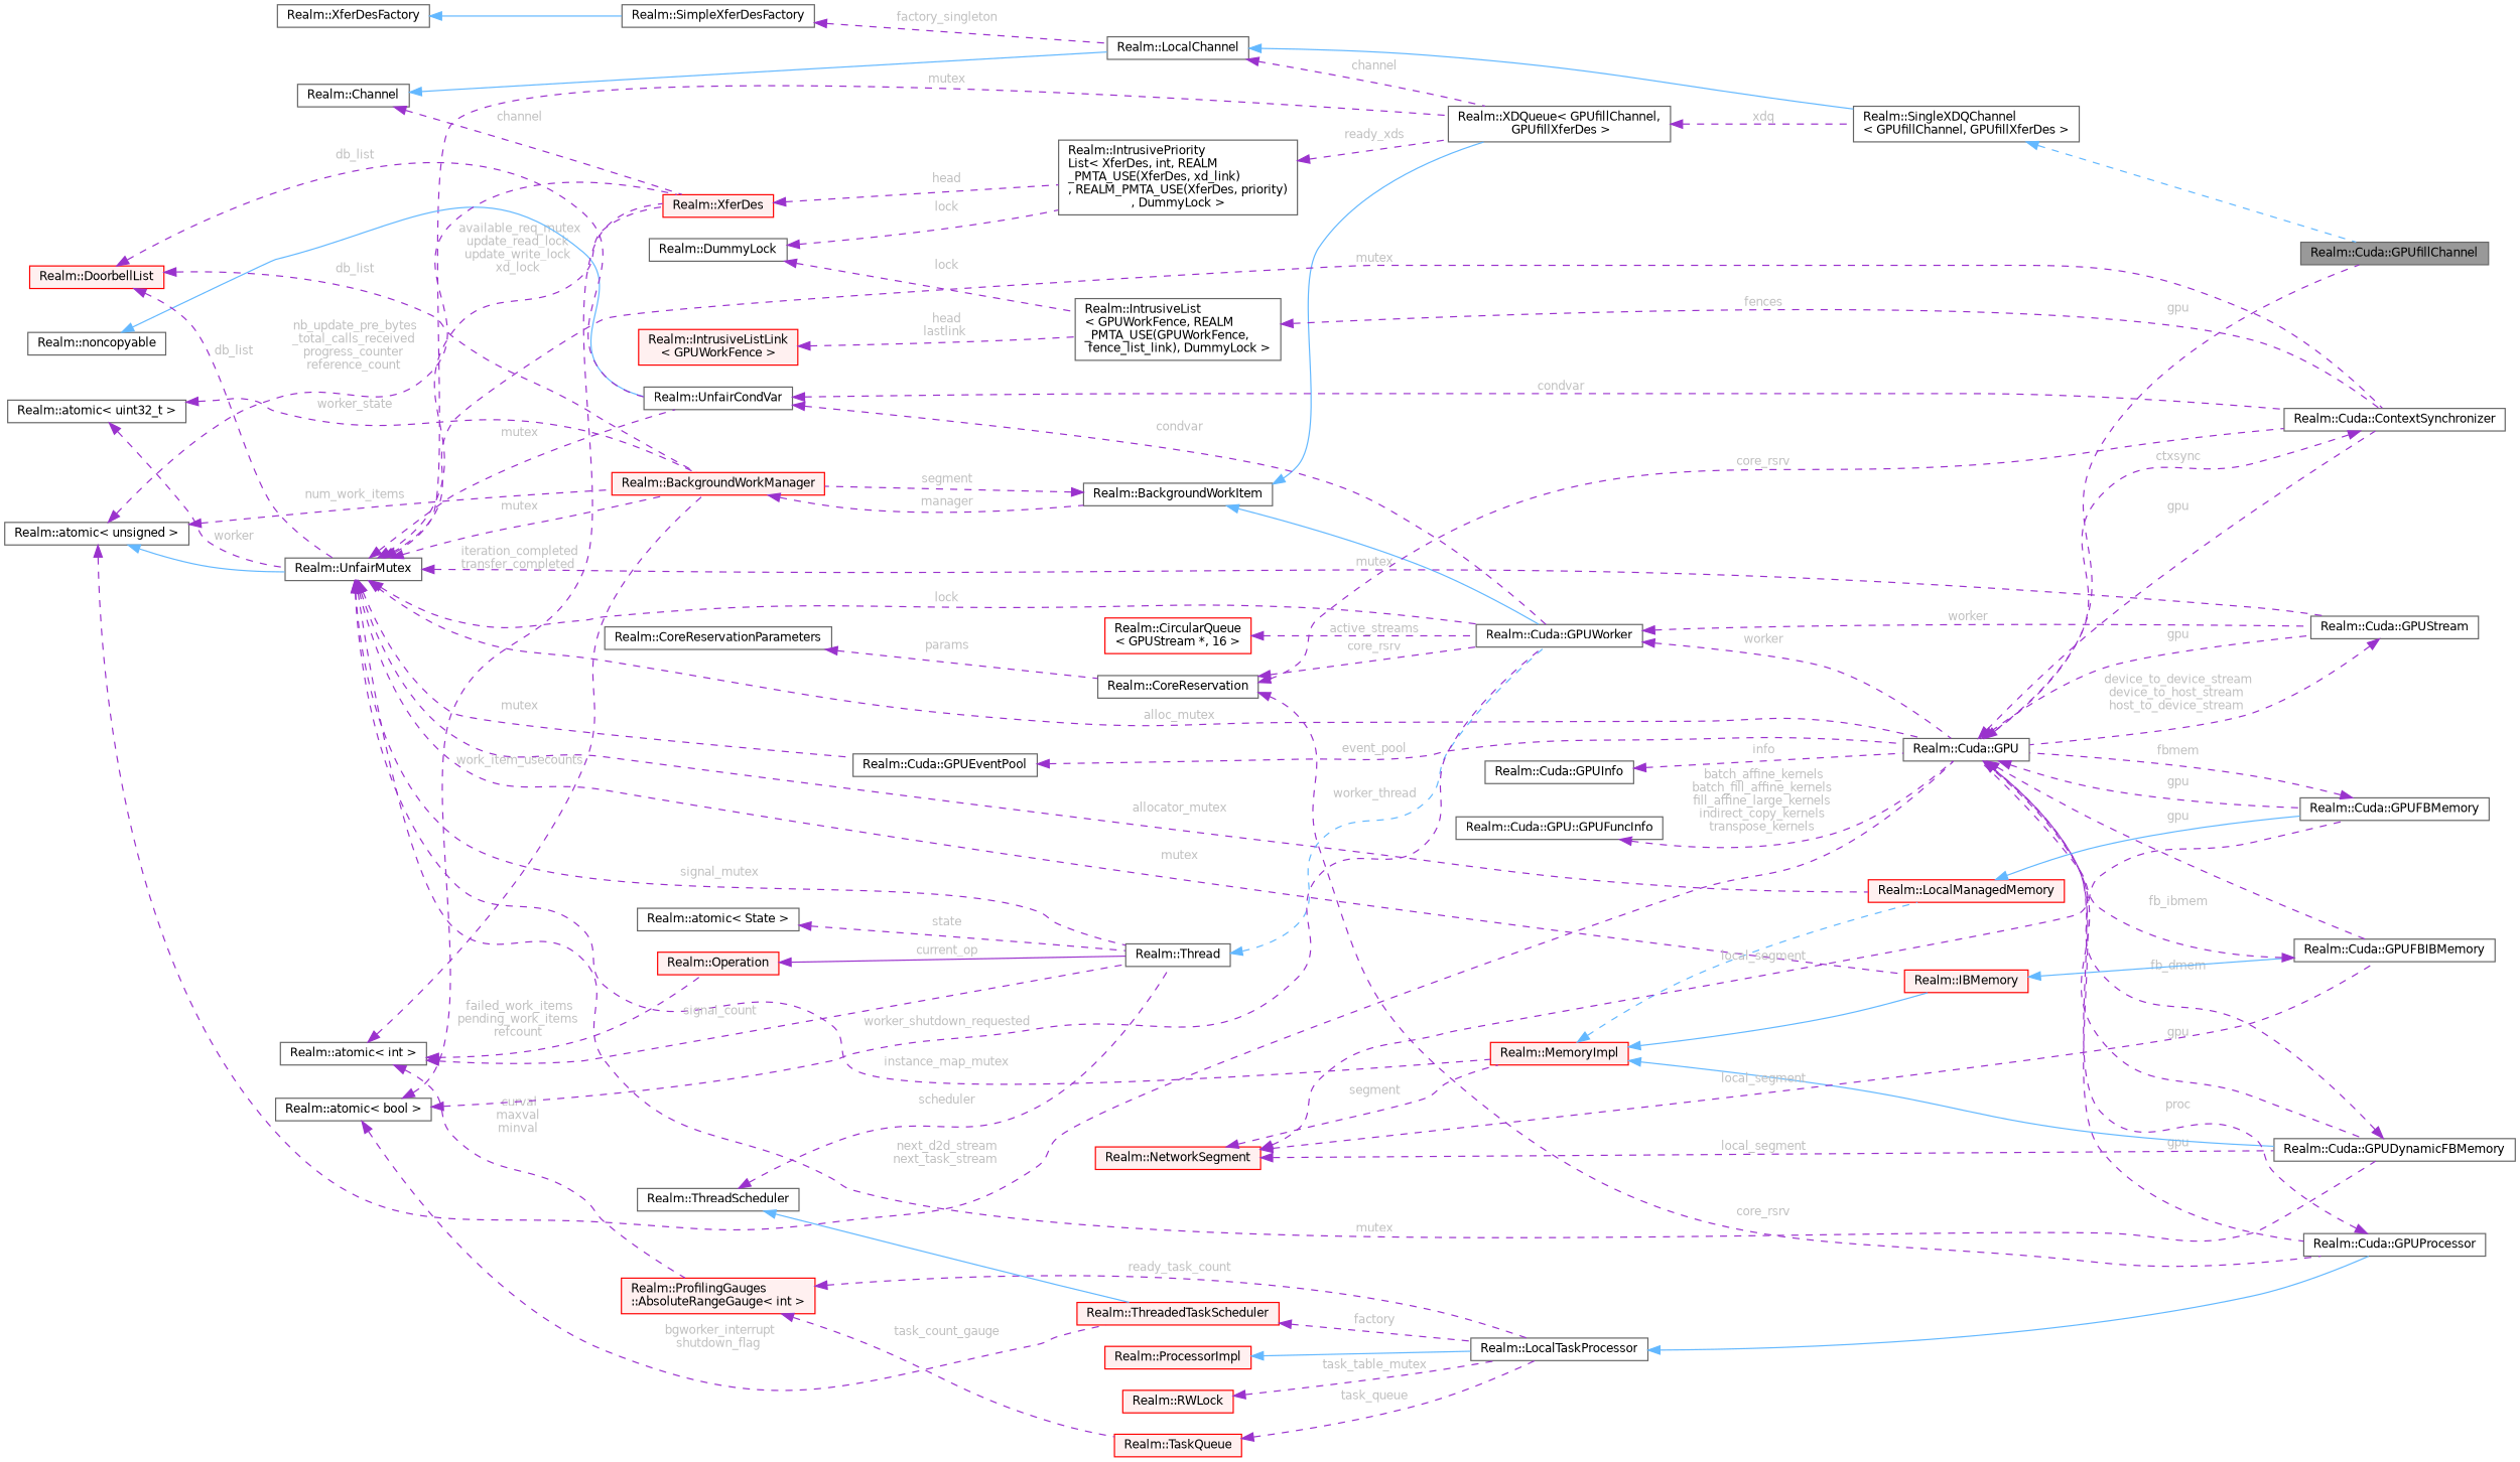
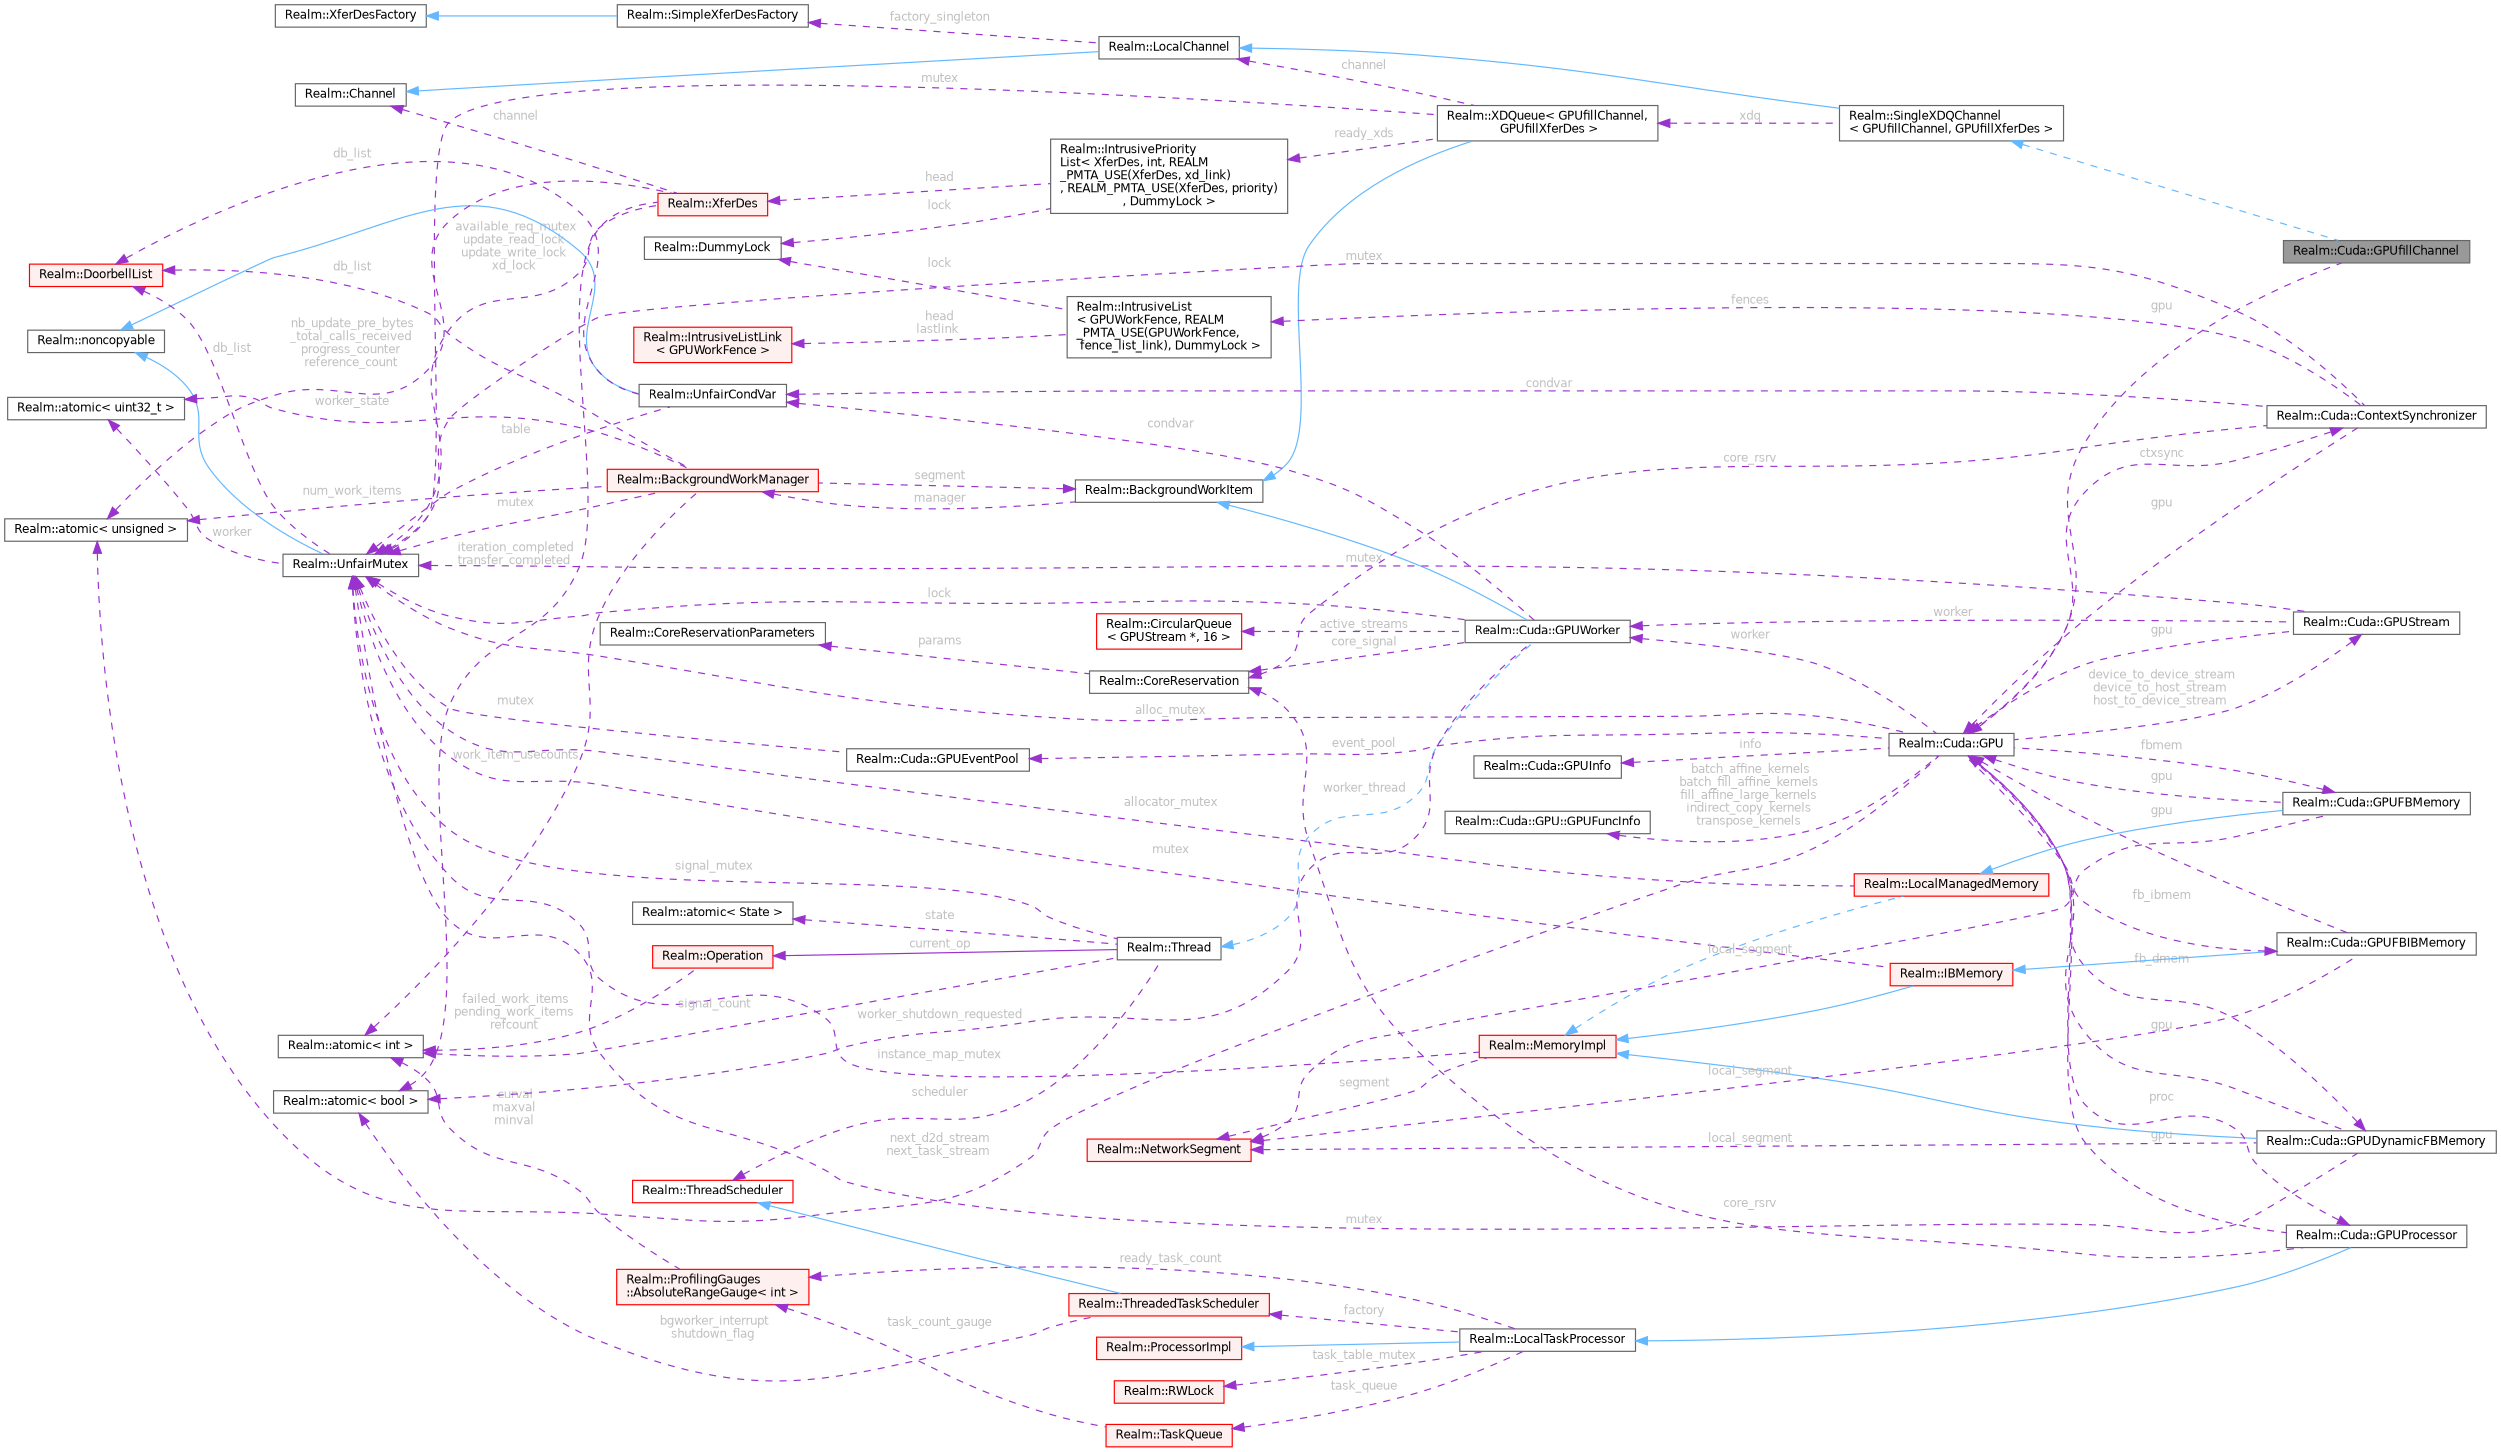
  digraph {
    rankdir=LR
    node [color=gray40 fillcolor=white fontname=Helvetica fontsize=10 shape=box style=filled]
    edge [color=darkorchid3 dir=back fontname=Helvetica fontsize=10 labelfontname=Helvetica labelfontsize=10 style=dashed fontcolor=grey]
    n1 [fillcolor=grey60 fontcolor=black height=0.2 label="Realm::Cuda::GPUfillChannel" width=0.4]
    n2 [height=0.2 label="Realm::SingleXDQChannel\l\< GPUfillChannel, GPUfillXferDes \>" width=0.4]
    n3 [height=0.2 label="Realm::LocalChannel" width=0.4]
    n4 [height=0.2 label="Realm::XDQueue\< GPUfillChannel,\l GPUfillXferDes \>" width=0.4]
    n5 [height=0.2 label="Realm::Channel" width=0.4]
    n6 [color=red fillcolor="#FFF0F0" height=0.2 label="Realm::XferDes" width=0.4]
    n7 [height=0.2 label="Realm::IntrusivePriority\lList\< XferDes, int, REALM\l_PMTA_USE(XferDes, xd_link)\l, REALM_PMTA_USE(XferDes, priority)\l, DummyLock \>" width=0.4]
    n8 [height=0.2 label="Realm::SimpleXferDesFactory" width=0.4]
    n9 [height=0.2 label="Realm::XferDesFactory" width=0.4]
    n10 [height=0.2 label="Realm::BackgroundWorkItem" width=0.4]
    n11 [color=red fillcolor="#FFF0F0" height=0.2 label="Realm::BackgroundWorkManager" width=0.4]
    n12 [height=0.2 label="Realm::Cuda::GPUWorker" width=0.4]
    n13 [height=0.2 label="Realm::Cuda::GPU" width=0.4]
    n14 [height=0.2 label="Realm::Cuda::GPUStream" width=0.4]
    n15 [height=0.2 label="Realm::UnfairMutex" width=0.4]
    n16 [height=0.2 label="Realm::Cuda::ContextSynchronizer" width=0.4]
    n17 [height=0.2 label="Realm::UnfairCondVar" width=0.4]
    n18 [height=0.2 label="Realm::Thread" width=0.4]
    n19 [color=red fillcolor="#FFF0F0" height=0.2 label="Realm::LocalManagedMemory" width=0.4]
    n20 [color=red fillcolor="#FFF0F0" height=0.2 label="Realm::MemoryImpl" width=0.4]
    n21 [height=0.2 label="Realm::Cuda::GPUDynamicFBMemory" width=0.4]
    n22 [color=red fillcolor="#FFF0F0" height=0.2 label="Realm::IBMemory" width=0.4]
    n23 [height=0.2 label="Realm::Cuda::GPUEventPool" width=0.4]
    n24 [height=0.2 label="Realm::Cuda::GPUProcessor" width=0.4]
    n25 [height=0.2 label="Realm::Cuda::GPUFBMemory" width=0.4]
    n26 [height=0.2 label="Realm::Cuda::GPUFBIBMemory" width=0.4]
    n27 [height=0.2 label="Realm::noncopyable" width=0.4]
    n28 [height=0.2 label="Realm::atomic\< uint32_t \>" width=0.4]
    n29 [color=red fillcolor="#FFF0F0" height=0.2 label="Realm::DoorbellList" width=0.4]
    n30 [height=0.2 label="Realm::atomic\< unsigned \>" width=0.4]
    n31 [height=0.2 label="Realm::atomic\< int \>" width=0.4]
    n32 [color=red fillcolor="#FFF0F0" height=0.2 label="Realm::Operation" width=0.4]
    n33 [color=red fillcolor="#FFF0F0" height=0.2 label="Realm::ProfilingGauges\l::AbsoluteRangeGauge\< int \>" width=0.4]
    n34 [height=0.2 label="Realm::LocalTaskProcessor" width=0.4]
    n35 [color=red fillcolor="#FFF0F0" height=0.2 label="Realm::TaskQueue" width=0.4]
    n36 [height=0.2 label="Realm::DummyLock" width=0.4]
    n37 [height=0.2 label="Realm::IntrusiveList\l\< GPUWorkFence, REALM\l_PMTA_USE(GPUWorkFence,\l fence_list_link), DummyLock \>" width=0.4]
    n38 [height=0.2 label="Realm::atomic\< bool \>" width=0.4]
    n39 [color=red fillcolor="#FFF0F0" height=0.2 label="Realm::ThreadedTaskScheduler" width=0.4]
    n40 [color=red fillcolor="#FFF0F0" height=0.2 label="Realm::IntrusiveListLink\l\< GPUWorkFence \>" width=0.4]
    n41 [height=0.2 label="Realm::CoreReservation" width=0.4]
    n42 [height=0.2 label="Realm::CoreReservationParameters" width=0.4]
    n43 [height=0.2 label="Realm::Cuda::GPUInfo" width=0.4]
    n44 [color=red height=0.2 label="Realm::CircularQueue\l\< GPUStream *, 16 \>" width=0.4]
    n45 [height=0.2 label="Realm::atomic\< State \>" width=0.4]
-   n46 [height=0.2 label="Realm::ThreadScheduler" width=0.4]
+   n46 [color=red height=0.2 label="Realm::ThreadScheduler" width=0.4]
    n47 [color=red fillcolor="#FFF0F0" height=0.2 label="Realm::ProcessorImpl" width=0.4]
    n48 [color=red fillcolor="#FFF0F0" height=0.2 label="Realm::RWLock" width=0.4]
    n49 [color=red fillcolor="#FFF0F0" height=0.2 label="Realm::NetworkSegment" width=0.4]
    n50 [height=0.2 label="Realm::Cuda::GPU::GPUFuncInfo" width=0.4]
    n2 -> n1 [color=steelblue1 fontcolor=""]
    n3 -> n2 [color=steelblue1 style=solid fontcolor=""]
    n3 -> n4 [label=" channel"]
    n4 -> n2 [label=" xdq"]
    n5 -> n3 [color=steelblue1 style=solid fontcolor=""]
    n5 -> n6 [label=" channel"]
    n6 -> n7 [label=" head"]
    n7 -> n4 [label=" ready_xds"]
    n8 -> n3 [label=" factory_singleton"]
    n9 -> n8 [color=steelblue1 style=solid fontcolor=""]
    n10 -> n4 [color=steelblue1 style=solid fontcolor=""]
    n10 -> n11 [label=" segment"]
    n10 -> n12 [color=steelblue1 style=solid fontcolor=""]
    n11 -> n10 [label=" manager"]
    n12 -> n13 [label=" worker"]
    n12 -> n14 [label=" worker"]
    n13 -> n1 [label=" gpu"]
    n13 -> n14 [label=" gpu"]
    n13 -> n16 [label=" gpu"]
    n13 -> n21 [label=" gpu"]
    n13 -> n24 [label=" gpu"]
    n13 -> n25 [label=" gpu"]
    n13 -> n26 [label=" gpu"]
    n14 -> n13 [label=" device_to_device_stream\ndevice_to_host_stream\nhost_to_device_stream"]
    n15 -> n4 [label=" mutex"]
    n15 -> n6 [label=" available_req_mutex\nupdate_read_lock\nupdate_write_lock\nxd_lock"]
    n15 -> n11 [label=" mutex"]
    n15 -> n12 [label=" lock"]
    n15 -> n13 [label=" alloc_mutex"]
    n15 -> n14 [label=" mutex"]
    n15 -> n16 [label=" mutex"]
-   n15 -> n17 [label=" mutex"]
+   n15 -> n17 [label=" table"]
    n15 -> n18 [label=" signal_mutex"]
    n15 -> n19 [label=" allocator_mutex"]
    n15 -> n20 [label=" instance_map_mutex"]
    n15 -> n21 [label=" mutex"]
    n15 -> n22 [label=" mutex"]
    n15 -> n23 [label=" mutex"]
    n16 -> n13 [label=" ctxsync"]
    n17 -> n12 [label=" condvar"]
    n17 -> n16 [label=" condvar"]
    n18 -> n12 [color=steelblue1 label=" worker_thread"]
    n19 -> n25 [color=steelblue1 style=solid fontcolor=""]
    n20 -> n19 [color=steelblue1 fontcolor=""]
    n20 -> n21 [color=steelblue1 style=solid fontcolor=""]
    n20 -> n22 [color=steelblue1 style=solid fontcolor=""]
    n21 -> n13 [label=" fb_dmem"]
    n22 -> n26 [color=steelblue1 style=solid fontcolor=""]
    n23 -> n13 [label=" event_pool"]
    n24 -> n13 [label=" proc"]
    n25 -> n13 [label=" fbmem"]
    n26 -> n13 [label=" fb_ibmem"]
-   n30 -> n15 [color=steelblue1 style=solid fontcolor=""]
+   n27 -> n15 [color=steelblue1 style=solid fontcolor=""]
    n27 -> n17 [color=steelblue1 style=solid fontcolor=""]
    n28 -> n11 [label=" worker_state"]
    n28 -> n15 [label=" worker"]
    n29 -> n11 [label=" db_list"]
    n29 -> n15 [label=" db_list"]
    n29 -> n17 [label=" db_list"]
    n30 -> n6 [label=" nb_update_pre_bytes\l_total_calls_received\nprogress_counter\nreference_count"]
    n30 -> n11 [label=" num_work_items"]
    n30 -> n13 [label=" next_d2d_stream\nnext_task_stream"]
    n31 -> n11 [label=" work_item_usecounts"]
    n31 -> n18 [label=" signal_count"]
    n31 -> n32 [label=" failed_work_items\npending_work_items\nrefcount"]
    n31 -> n33 [label=" curval\nmaxval\nminval"]
    n32 -> n18 [label=" current_op" style=solid]
    n33 -> n34 [label=" ready_task_count"]
    n33 -> n35 [label=" task_count_gauge"]
    n34 -> n24 [color=steelblue1 style=solid fontcolor=""]
    n35 -> n34 [label=" task_queue"]
    n36 -> n7 [label=" lock"]
    n36 -> n37 [label=" lock"]
    n37 -> n16 [label=" fences"]
    n38 -> n6 [label=" iteration_completed\ntransfer_completed"]
    n38 -> n12 [label=" worker_shutdown_requested"]
    n38 -> n39 [label=" bgworker_interrupt\nshutdown_flag"]
    n39 -> n34 [label=" factory"]
    n40 -> n37 [label=" head\nlastlink"]
-   n41 -> n12 [label=" core_rsrv"]
+   n41 -> n12 [label=" core_signal"]
    n41 -> n16 [label=" core_rsrv"]
    n41 -> n24 [label=" core_rsrv"]
    n42 -> n41 [label=" params"]
    n43 -> n13 [label=" info"]
    n44 -> n12 [label=" active_streams"]
    n45 -> n18 [label=" state"]
    n46 -> n18 [label=" scheduler"]
    n46 -> n39 [color=steelblue1 style=solid fontcolor=""]
    n47 -> n34 [color=steelblue1 style=solid fontcolor=""]
    n48 -> n34 [label=" task_table_mutex"]
    n49 -> n20 [label=" segment"]
    n49 -> n21 [label=" local_segment"]
    n49 -> n25 [label=" local_segment"]
    n49 -> n26 [label=" local_segment"]
    n50 -> n13 [label=" batch_affine_kernels\nbatch_fill_affine_kernels\nfill_affine_large_kernels\nindirect_copy_kernels\ntranspose_kernels"]
  }
